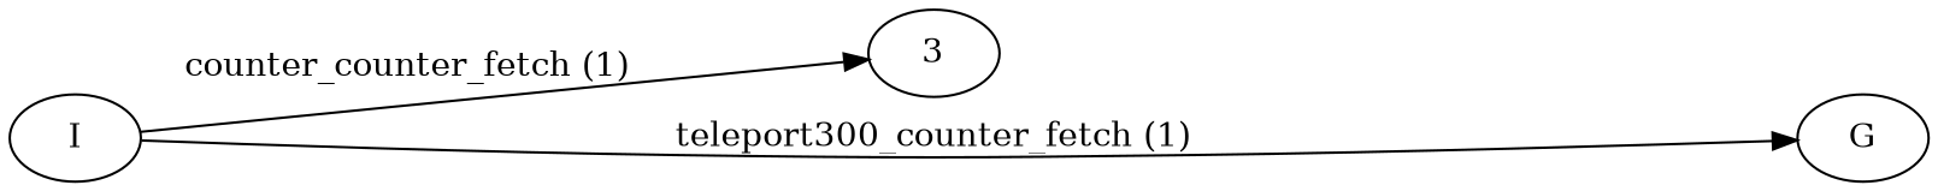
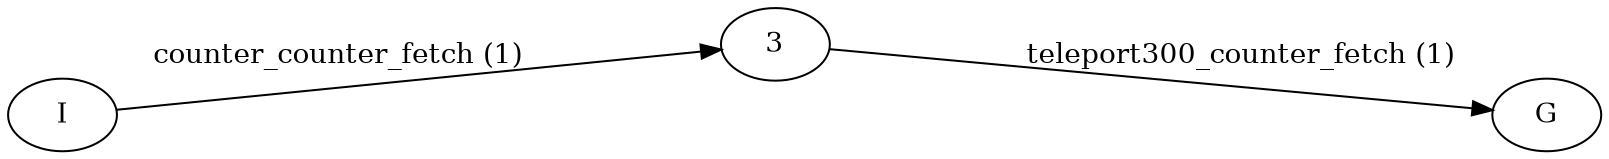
  digraph {
    rankdir=LR
    n1 [label=I]
    3
    n3 [label=G]
    n1 -> 3 [label="counter_counter_fetch (1)"]
-   n1 -> n3 [label="teleport300_counter_fetch (1)"]
+   3 -> n3 [label="teleport300_counter_fetch (1)"]
  }
